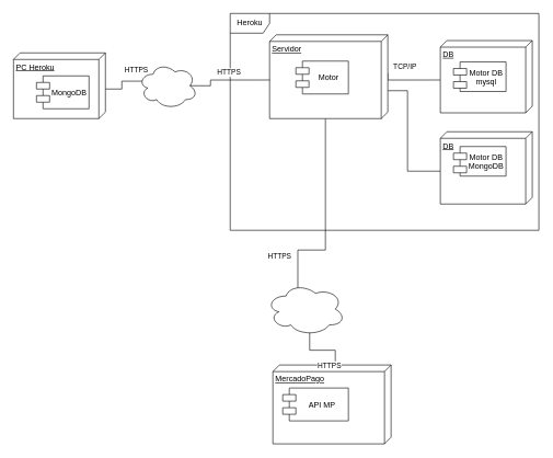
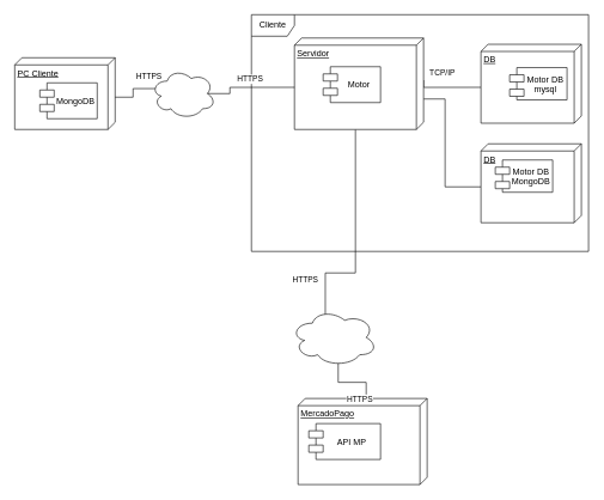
  <mxCell id="0" />
  <mxCell id="1" parent="0" />
- <mxCell id="2" value="Heroku" style="shape=umlFrame;whiteSpace=wrap;html=1;labelBackgroundColor=none;" parent="1" vertex="1"><mxGeometry x="350" y="20" width="470" height="330" as="geometry" /></mxCell>
+ <mxCell id="2" value="Cliente" style="shape=umlFrame;whiteSpace=wrap;html=1;labelBackgroundColor=none;" parent="1" vertex="1"><mxGeometry x="350" y="20" width="470" height="330" as="geometry" /></mxCell>
  <mxCell id="3" value="TCP/IP" style="edgeStyle=orthogonalEdgeStyle;rounded=0;orthogonalLoop=1;jettySize=auto;html=1;exitX=0;exitY=0;exitDx=58.75;exitDy=0;exitPerimeter=0;endArrow=none;endFill=0;entryX=0;entryY=0;entryDx=60;entryDy=140;entryPerimeter=0;" parent="1" source="6" target="8" edge="1"><mxGeometry x="-0.205" y="20" relative="1" as="geometry"><Array as="points"><mxPoint x="590" y="121" /></Array><mxPoint as="offset" /></mxGeometry></mxCell>
  <mxCell id="4" value="HTTPS" style="edgeStyle=orthogonalEdgeStyle;rounded=0;orthogonalLoop=1;jettySize=auto;html=1;exitX=0;exitY=0;exitDx=127.5;exitDy=95;exitPerimeter=0;entryX=0.4;entryY=0.1;entryDx=0;entryDy=0;entryPerimeter=0;endArrow=none;endFill=0;" parent="1" source="6" target="17" edge="1"><mxGeometry x="0.682" y="-28" relative="1" as="geometry"><Array as="points"><mxPoint x="495" y="380" /><mxPoint x="453" y="380" /></Array><mxPoint as="offset" /></mxGeometry></mxCell>
  <mxCell id="5" style="edgeStyle=orthogonalEdgeStyle;orthogonalLoop=1;jettySize=auto;html=1;exitX=0;exitY=0;exitDx=85;exitDy=0;exitPerimeter=0;entryX=0;entryY=0;entryDx=60;entryDy=140;entryPerimeter=0;endArrow=none;endFill=0;strokeColor=#000000;rounded=0;" parent="1" source="6" target="19" edge="1"><mxGeometry relative="1" as="geometry"><Array as="points"><mxPoint x="620" y="138" /><mxPoint x="620" y="260" /></Array></mxGeometry></mxCell>
  <mxCell id="6" value="Servidor" style="verticalAlign=top;align=left;spacingTop=8;spacingLeft=2;spacingRight=12;shape=cube;size=10;direction=south;fontStyle=4;html=1;" parent="1" vertex="1"><mxGeometry x="410" y="52.5" width="180" height="127.5" as="geometry" /></mxCell>
  <mxCell id="7" value="Motor" style="shape=module;align=center;spacingLeft=20;align=center;verticalAlign=middle;" parent="1" vertex="1"><mxGeometry x="450" y="92.5" width="80" height="50" as="geometry" /></mxCell>
  <mxCell id="8" value="DB" style="verticalAlign=top;align=left;spacingTop=8;spacingLeft=2;spacingRight=12;shape=cube;size=10;direction=south;fontStyle=4;html=1;" parent="1" vertex="1"><mxGeometry x="670" y="61.25" width="140" height="110" as="geometry" /></mxCell>
- <mxCell id="9" value="PC Heroku" style="verticalAlign=top;align=left;spacingTop=8;spacingLeft=2;spacingRight=12;shape=cube;size=10;direction=south;fontStyle=4;html=1;" parent="1" vertex="1"><mxGeometry y="80" width="140" height="100" as="geometry" x="20" /></mxCell>
+ <mxCell id="9" value="PC Cliente" style="verticalAlign=top;align=left;spacingTop=8;spacingLeft=2;spacingRight=12;shape=cube;size=10;direction=south;fontStyle=4;html=1;" parent="1" vertex="1"><mxGeometry y="80" width="140" height="100" as="geometry" x="20" /></mxCell>
  <mxCell id="10" value="MongoDB" style="shape=module;align=left;spacingLeft=20;align=center;verticalAlign=middle;" parent="1" vertex="1"><mxGeometry x="55" y="115" width="80" height="50" as="geometry" /></mxCell>
- <mxCell id="11" value="Motor DB&#10;mysql" style="shape=module;align=left;spacingLeft=20;align=center;verticalAlign=middle;" parent="1" vertex="1"><mxGeometry x="690" y="93.75" width="80" height="45" as="geometry" /></mxCell>
+ <mxCell id="11" value="Motor DB&#10;mysql" style="shape=module;align=left;spacingLeft=20;align=center;verticalAlign=middle;" parent="1" vertex="1"><mxGeometry x="710" y="93.75" width="80" height="45" as="geometry" /></mxCell>
  <mxCell id="12" value="MercadoPago" style="verticalAlign=top;align=left;spacingTop=8;spacingLeft=2;spacingRight=12;shape=cube;size=10;direction=south;fontStyle=4;html=1;" parent="1" vertex="1"><mxGeometry x="415" y="555" width="180" height="120" as="geometry" /></mxCell>
  <mxCell id="13" value="API MP" style="shape=module;align=left;spacingLeft=20;align=center;verticalAlign=middle;" parent="1" vertex="1"><mxGeometry x="430" y="590" width="100" height="50" as="geometry" /></mxCell>
  <mxCell id="14" value="HTTPS" style="edgeStyle=orthogonalEdgeStyle;rounded=0;orthogonalLoop=1;jettySize=auto;html=1;exitX=0;exitY=0;exitDx=55;exitDy=0;exitPerimeter=0;endArrow=none;endFill=0;entryX=0.07;entryY=0.4;entryDx=0;entryDy=0;entryPerimeter=0;" parent="1" source="9" target="15" edge="1"><mxGeometry x="0.738" y="17" relative="1" as="geometry"><mxPoint x="90" y="-10" as="sourcePoint" /><mxPoint x="98.4" y="27" as="targetPoint" /><mxPoint as="offset" /></mxGeometry></mxCell>
  <mxCell id="15" value="" style="ellipse;shape=cloud;whiteSpace=wrap;html=1;" parent="1" vertex="1"><mxGeometry x="210" y="95" width="90" height="70" as="geometry" /></mxCell>
  <mxCell id="16" value="HTTPS" style="edgeStyle=orthogonalEdgeStyle;rounded=0;orthogonalLoop=1;jettySize=auto;html=1;exitX=0.55;exitY=0.95;exitDx=0;exitDy=0;exitPerimeter=0;entryX=0;entryY=0;entryDx=0;entryDy=85;entryPerimeter=0;endArrow=none;endFill=0;" parent="1" source="17" target="12" edge="1"><mxGeometry x="-0.398" y="16" relative="1" as="geometry"><mxPoint x="14" y="24" as="offset" /></mxGeometry></mxCell>
  <mxCell id="17" value="" style="ellipse;shape=cloud;whiteSpace=wrap;html=1;" parent="1" vertex="1"><mxGeometry x="405" y="430" width="120" height="80" as="geometry" /></mxCell>
  <mxCell id="18" value="HTTPS" style="edgeStyle=orthogonalEdgeStyle;rounded=0;orthogonalLoop=1;jettySize=auto;html=1;exitX=0.875;exitY=0.5;exitDx=0;exitDy=0;exitPerimeter=0;entryX=0;entryY=0;entryDx=68.75;entryDy=180;entryPerimeter=0;endArrow=none;endFill=0;" parent="1" source="15" target="6" edge="1"><mxGeometry x="0.052" y="11" relative="1" as="geometry"><mxPoint x="320" y="292.5" as="sourcePoint" /><Array as="points"><mxPoint x="320" y="130" /><mxPoint x="320" y="121" /></Array><mxPoint as="offset" /></mxGeometry></mxCell>
  <mxCell id="19" value="DB" style="verticalAlign=top;align=left;spacingTop=8;spacingLeft=2;spacingRight=12;shape=cube;size=10;direction=south;fontStyle=4;html=1;" parent="1" vertex="1"><mxGeometry x="670" y="200" width="140" height="110" as="geometry" /></mxCell>
  <mxCell id="20" value="Motor DB&#10;MongoDB" style="shape=module;align=left;spacingLeft=20;align=center;verticalAlign=middle;" parent="1" vertex="1"><mxGeometry x="690" y="222.5" width="80" height="45" as="geometry" /></mxCell>
